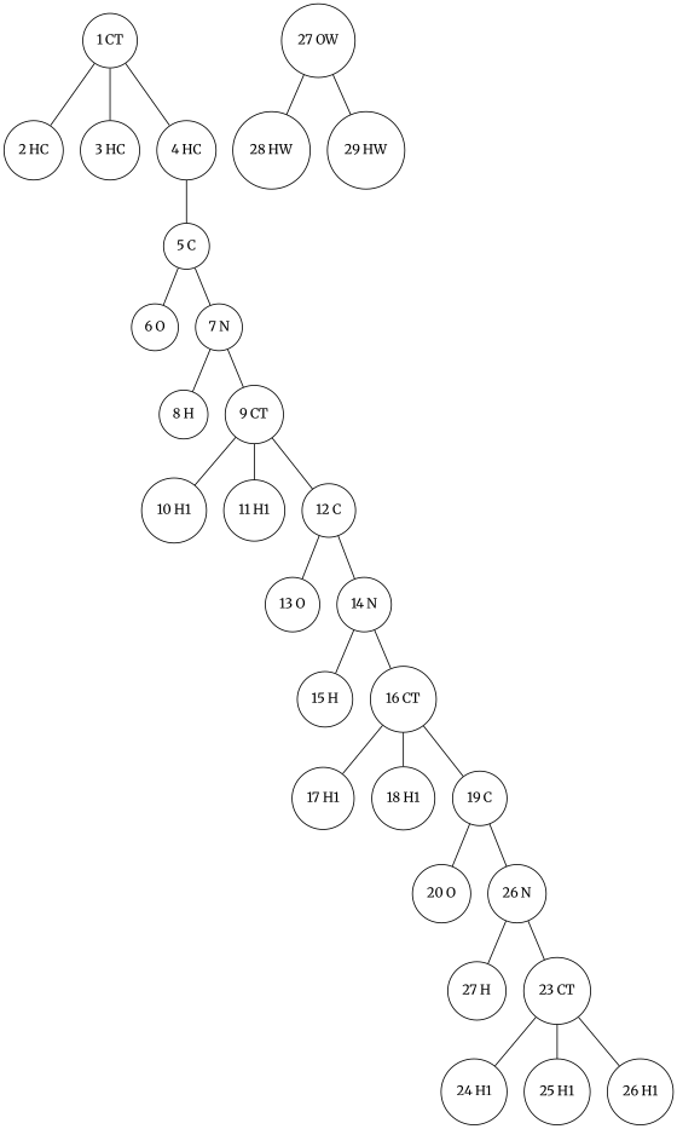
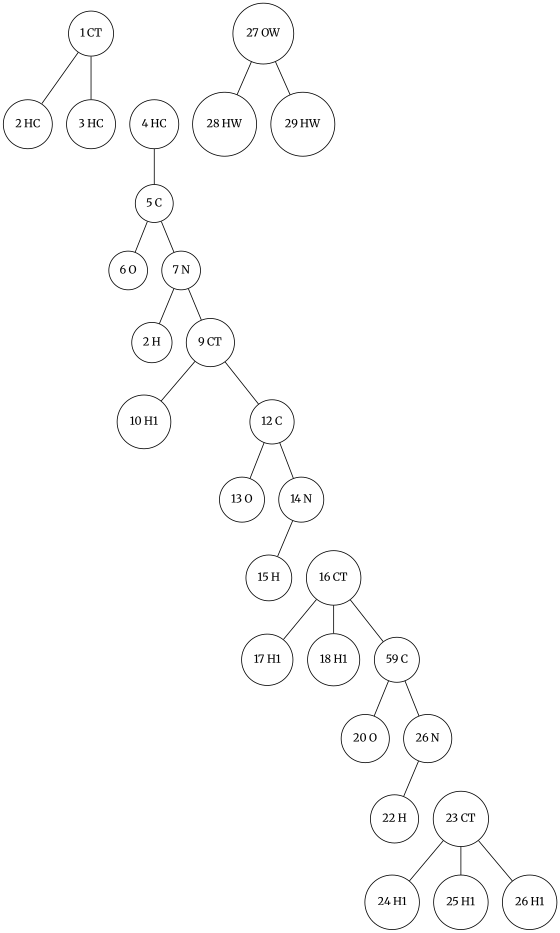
  graph {
    fontname=Merriweather
    node [fontname=Merriweather shape=circle]
    edge [fontname=Merriweather]
    "1 CT"
    "2 HC"
    "3 HC"
    "4 HC"
    "5 C"
    "6 O"
    "7 N"
-   "8 H"
+   "8 H" [label="2 H"]
    "9 CT"
    "10 H1"
-   "11 H1"
    "12 C"
    "13 O"
    "14 N"
    "15 H"
    "16 CT"
    "17 H1"
    "18 H1"
-   "19 C"
+   "19 C" [label="59 C"]
    "20 O"
    n21 [label="26 N"]
-   "22 H" [label="27 H"]
+   "22 H"
    "23 CT"
    "24 H1"
    "25 H1"
    "26 H1"
    "27 OW"
    "28 HW"
    "29 HW"
    "1 CT" -- "2 HC"
    "1 CT" -- "3 HC"
-   "1 CT" -- "4 HC"
    "4 HC" -- "5 C"
    "5 C" -- "6 O"
    "5 C" -- "7 N"
    "7 N" -- "8 H"
    "7 N" -- "9 CT"
    "9 CT" -- "10 H1"
-   "9 CT" -- "11 H1"
    "9 CT" -- "12 C"
    "12 C" -- "13 O"
    "12 C" -- "14 N"
    "14 N" -- "15 H"
-   "14 N" -- "16 CT"
    "16 CT" -- "17 H1"
    "16 CT" -- "18 H1"
    "16 CT" -- "19 C"
    "19 C" -- "20 O"
    "19 C" -- n21
    n21 -- "22 H"
-   n21 -- "23 CT"
    "23 CT" -- "24 H1"
    "23 CT" -- "25 H1"
    "23 CT" -- "26 H1"
    "27 OW" -- "28 HW"
    "27 OW" -- "29 HW"
  }
